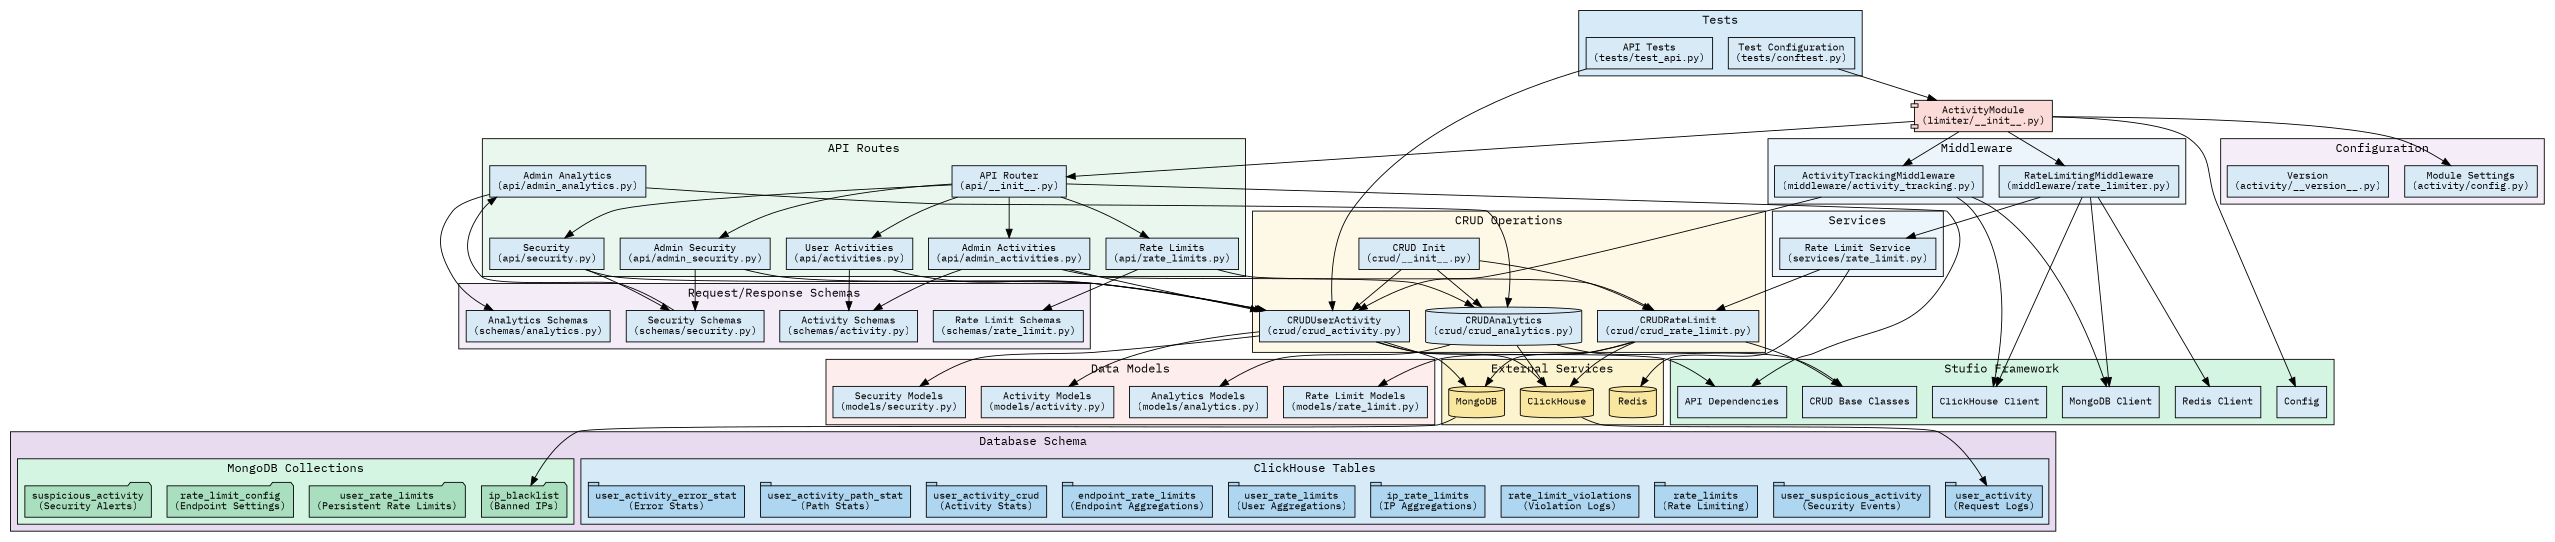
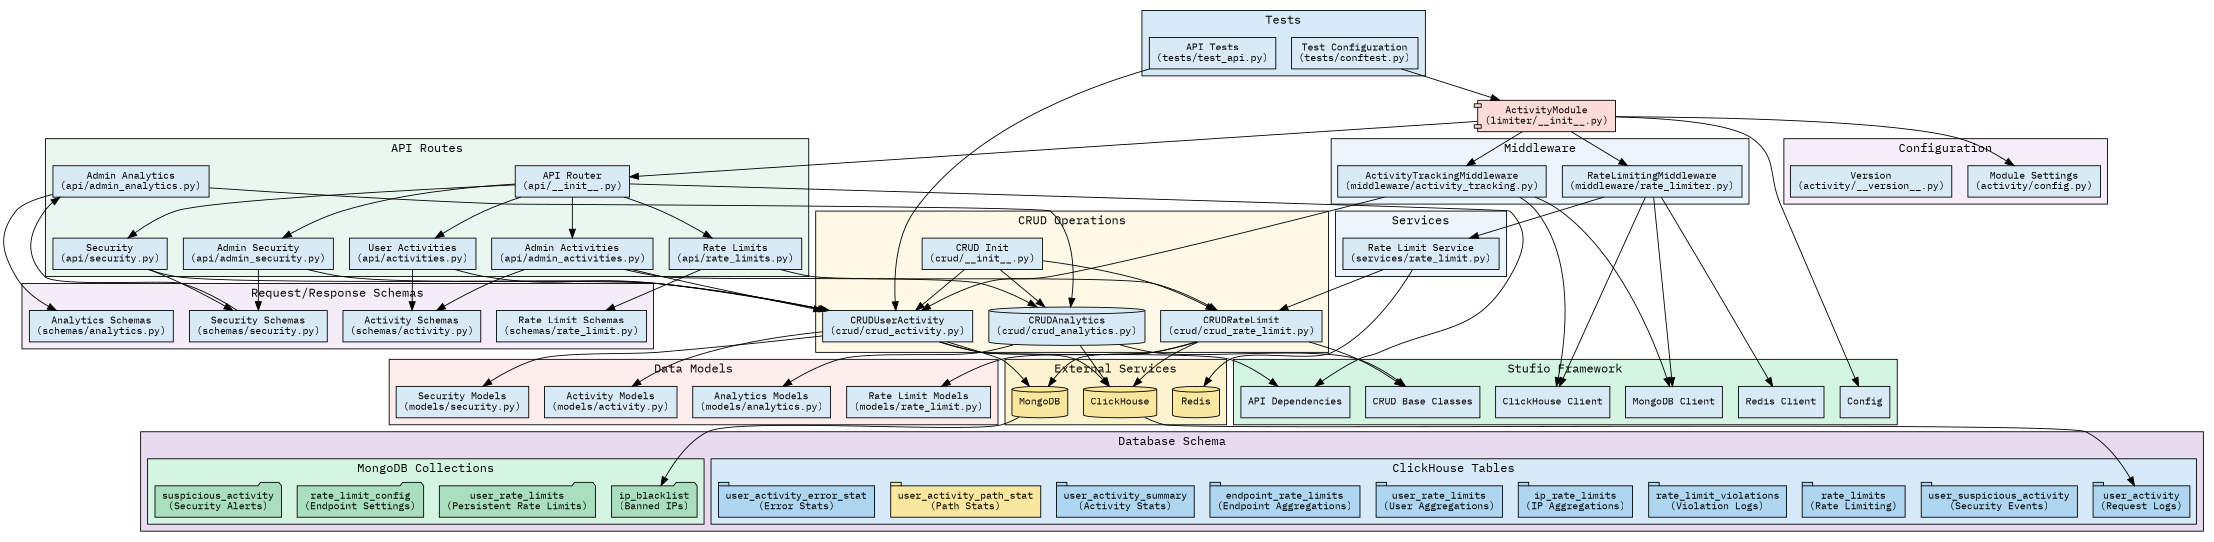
  digraph {
    compound=true
    fontname="IBM Plex Mono"
    rankdir=TB
    node [fillcolor="#D9EAF7" fontname="IBM Plex Mono" fontsize=11 shape=box style=filled]
    edge [fontcolor="#666666" fontname="IBM Plex Mono" fontsize=9]
    n1 [label="Module Settings\n(activity/config.py)"]
    n2 [label="Version\n(activity/__version__.py)"]
    n3 [label="ActivityTrackingMiddleware\n(middleware/activity_tracking.py)"]
    n4 [label="RateLimitingMiddleware\n(middleware/rate_limiter.py)"]
    n5 [label="API Router\n(api/__init__.py)"]
    n6 [label="User Activities\n(api/activities.py)"]
    n7 [label="Admin Activities\n(api/admin_activities.py)"]
    n8 [label="Security\n(api/security.py)"]
    n9 [label="Admin Security\n(api/admin_security.py)"]
    n10 [label="Rate Limits\n(api/rate_limits.py)"]
    n11 [label="Admin Analytics\n(api/admin_analytics.py)"]
    n12 [label="CRUD Init\n(crud/__init__.py)"]
    n13 [label="CRUDUserActivity\n(crud/crud_activity.py)"]
    n14 [label="CRUDAnalytics\n(crud/crud_analytics.py)" shape=cylinder]
    n15 [label="CRUDRateLimit\n(crud/crud_rate_limit.py)"]
    n16 [label="Activity Models\n(models/activity.py)"]
    n17 [label="Analytics Models\n(models/analytics.py)"]
    n18 [label="Rate Limit Models\n(models/rate_limit.py)"]
    n19 [label="Security Models\n(models/security.py)"]
    n20 [label="Activity Schemas\n(schemas/activity.py)"]
    n21 [label="Analytics Schemas\n(schemas/analytics.py)"]
    n22 [label="Rate Limit Schemas\n(schemas/rate_limit.py)"]
    n23 [label="Security Schemas\n(schemas/security.py)"]
    n24 [label="Rate Limit Service\n(services/rate_limit.py)"]
    n25 [fillcolor="#AED6F1" label="user_activity\n(Request Logs)" shape=tab]
    n26 [fillcolor="#AED6F1" label="user_suspicious_activity\n(Security Events)" shape=tab]
    n27 [fillcolor="#AED6F1" label="rate_limits\n(Rate Limiting)" shape=tab]
-   n28 [fillcolor="#AED6F1" label="rate_limit_violations\n(Violation Logs)"]
+   n28 [fillcolor="#AED6F1" label="rate_limit_violations\n(Violation Logs)" shape=tab]
    n29 [fillcolor="#AED6F1" label="ip_rate_limits\n(IP Aggregations)" shape=tab]
    n30 [fillcolor="#AED6F1" label="user_rate_limits\n(User Aggregations)" shape=tab]
    n31 [fillcolor="#AED6F1" label="endpoint_rate_limits\n(Endpoint Aggregations)" shape=tab]
-   n32 [fillcolor="#AED6F1" label="user_activity_crud\n(Activity Stats)" shape=tab]
-   n33 [fillcolor="#AED6F1" label="user_activity_path_stat\n(Path Stats)" shape=tab]
+   n32 [fillcolor="#AED6F1" label="user_activity_summary\n(Activity Stats)" shape=tab]
+   n33 [fillcolor="#F9E79F" label="user_activity_path_stat\n(Path Stats)" shape=tab]
    n34 [fillcolor="#AED6F1" label="user_activity_error_stat\n(Error Stats)" shape=tab]
    n35 [fillcolor="#A9DFBF" label="ip_blacklist\n(Banned IPs)" shape=folder]
    n36 [fillcolor="#A9DFBF" label="user_rate_limits\n(Persistent Rate Limits)" shape=folder]
    n37 [fillcolor="#A9DFBF" label="rate_limit_config\n(Endpoint Settings)" shape=folder]
    n38 [fillcolor="#A9DFBF" label="suspicious_activity\n(Security Alerts)" shape=folder]
    n39 [label="Test Configuration\n(tests/conftest.py)"]
    n40 [label="API Tests\n(tests/test_api.py)"]
    n41 [fillcolor="#F9E79F" label=MongoDB shape=cylinder]
    n42 [fillcolor="#F9E79F" label=ClickHouse shape=cylinder]
    n43 [fillcolor="#F9E79F" label=Redis shape=cylinder]
    n44 [label=Config]
    n45 [label="API Dependencies"]
    n46 [label="MongoDB Client"]
    n47 [label="ClickHouse Client"]
    n48 [label="Redis Client"]
    n49 [label="CRUD Base Classes"]
    n50 [fillcolor="#FADBD8" label="ActivityModule\n(limiter/__init__.py)" shape=component]
    subgraph cluster_1 {
      fillcolor="#F5EEF8"
      label=Configuration
      style=filled
      n1
      n2
    }
    subgraph cluster_2 {
      fillcolor="#EBF5FB"
      label=Middleware
      style=filled
      n3
      n4
    }
    subgraph cluster_3 {
      fillcolor="#E9F7EF"
      label="API Routes"
      style=filled
      n5
      n6
      n7
      n8
      n9
      n10
      n11
    }
    subgraph cluster_4 {
      fillcolor="#FEF9E7"
      label="CRUD Operations"
      style=filled
      n12
      n13
      n14
      n15
    }
    subgraph cluster_5 {
      fillcolor="#FDEDEC"
      label="Data Models"
      style=filled
      n16
      n17
      n18
      n19
    }
    subgraph cluster_6 {
      fillcolor="#F4ECF7"
      label="Request/Response Schemas"
      style=filled
      n20
      n21
      n22
      n23
    }
    subgraph cluster_7 {
      fillcolor="#EBF5FB"
      label=Services
      style=filled
      n24
    }
    subgraph cluster_8 {
      fillcolor="#E8DAEF"
      label="Database Schema"
      style=filled
      subgraph cluster_9 {
        fillcolor="#D6EAF8"
        label="ClickHouse Tables"
        style=filled
        n25
        n26
        n27
        n28
        n29
        n30
        n31
        n32
        n33
        n34
      }
      subgraph cluster_10 {
        fillcolor="#D5F5E3"
        label="MongoDB Collections"
        style=filled
        n35
        n36
        n37
        n38
      }
    }
    subgraph cluster_11 {
      fillcolor="#D6EAF8"
      label=Tests
      style=filled
      n39
      n40
    }
    subgraph cluster_12 {
      fillcolor="#FCF3CF"
      label="External Services"
      style=filled
      n41
      n42
      n43
    }
    subgraph cluster_13 {
      fillcolor="#D5F5E3"
      label="Stufio Framework"
      style=filled
      n44
      n45
      n46
      n47
      n48
      n49
    }
    n3 -> n13
    n3 -> n46
    n3 -> n47
    n4 -> n24
    n4 -> n46
    n4 -> n47
    n4 -> n48
    n5 -> n6
    n5 -> n7
    n5 -> n8
    n5 -> n9
    n5 -> n10
    n5 -> n45
    n6 -> n13
    n6 -> n20
    n7 -> n13
    n7 -> n14
    n7 -> n20
    n8 -> n13
    n8 -> n23
    n9 -> n13
    n9 -> n23
    n10 -> n15
    n10 -> n22
    n11 -> n14
    n11 -> n21
    n12 -> n13
    n12 -> n14
    n12 -> n15
    n13 -> n16
    n13 -> n19
    n13 -> n41
    n13 -> n42
    n13 -> n45
    n14 -> n17
    n14 -> n42
    n14 -> n49
    n15 -> n18
    n15 -> n41
    n15 -> n42
    n15 -> n49
    n23 -> n11
    n24 -> n15
    n24 -> n43
    n39 -> n50
    n40 -> n13
    n41 -> n35
    n42 -> n25
    n50 -> n1
    n50 -> n3
    n50 -> n4
    n50 -> n5
    n50 -> n44
  }
